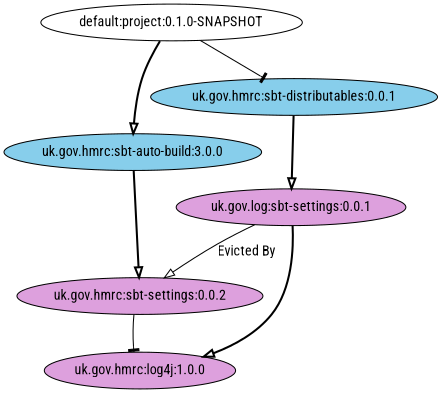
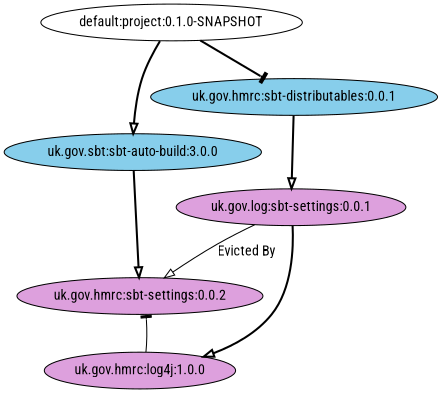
  digraph {
    fontname="Roboto Condensed"
    rankdir=TB
    node [fillcolor=plum fontname="Roboto Condensed" style=filled]
    edge [arrowhead=onormal arrowtail=none fontname="Roboto Condensed" style=bold]
    "default:project:0.1.0-SNAPSHOT" [fillcolor=white]
-   "uk.gov.hmrc:sbt-auto-build:3.0.0" [fillcolor=skyblue]
+   "uk.gov.hmrc:sbt-auto-build:3.0.0" [fillcolor=skyblue label="uk.gov.sbt:sbt-auto-build:3.0.0"]
    "uk.gov.hmrc:sbt-distributables:0.0.1" [fillcolor=skyblue]
    "uk.gov.hmrc:sbt-settings:0.0.2"
    n5 [label="uk.gov.log:sbt-settings:0.0.1"]
    "uk.gov.hmrc:log4j:1.0.0"
    "default:project:0.1.0-SNAPSHOT" -> "uk.gov.hmrc:sbt-auto-build:3.0.0"
-   "default:project:0.1.0-SNAPSHOT" -> "uk.gov.hmrc:sbt-distributables:0.0.1" [arrowhead=tee style=solid]
+   "default:project:0.1.0-SNAPSHOT" -> "uk.gov.hmrc:sbt-distributables:0.0.1" [arrowhead=tee]
    "uk.gov.hmrc:sbt-auto-build:3.0.0" -> "uk.gov.hmrc:sbt-settings:0.0.2"
    "uk.gov.hmrc:sbt-distributables:0.0.1" -> n5
-   "uk.gov.hmrc:sbt-settings:0.0.2" -> "uk.gov.hmrc:log4j:1.0.0" [arrowhead=tee style=solid]
+   "uk.gov.hmrc:log4j:1.0.0" -> "uk.gov.hmrc:sbt-settings:0.0.2" [arrowhead=tee style=solid]
    n5 -> "uk.gov.hmrc:sbt-settings:0.0.2" [label="Evicted By" style=solid]
    n5 -> "uk.gov.hmrc:log4j:1.0.0"
  }
